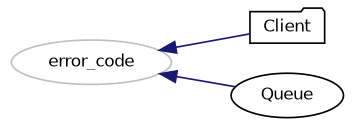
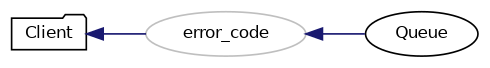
  digraph {
    rankdir=LR
    node [color=black fillcolor=white fontname=Helvetica fontsize=10 shape=ellipse style=filled]
    edge [color=midnightblue dir=back fontname=Helvetica fontsize=10 labelfontname=Helvetica labelfontsize=10 style=solid]
    n1 [color=grey75 height=0.2 label=error_code width=0.4]
    n2 [height=0.2 label=Client shape=folder width=0.4]
    n3 [height=0.2 label=Queue width=0.4]
-   n1 -> n2
+   n2 -> n1
    n1 -> n3
  }
